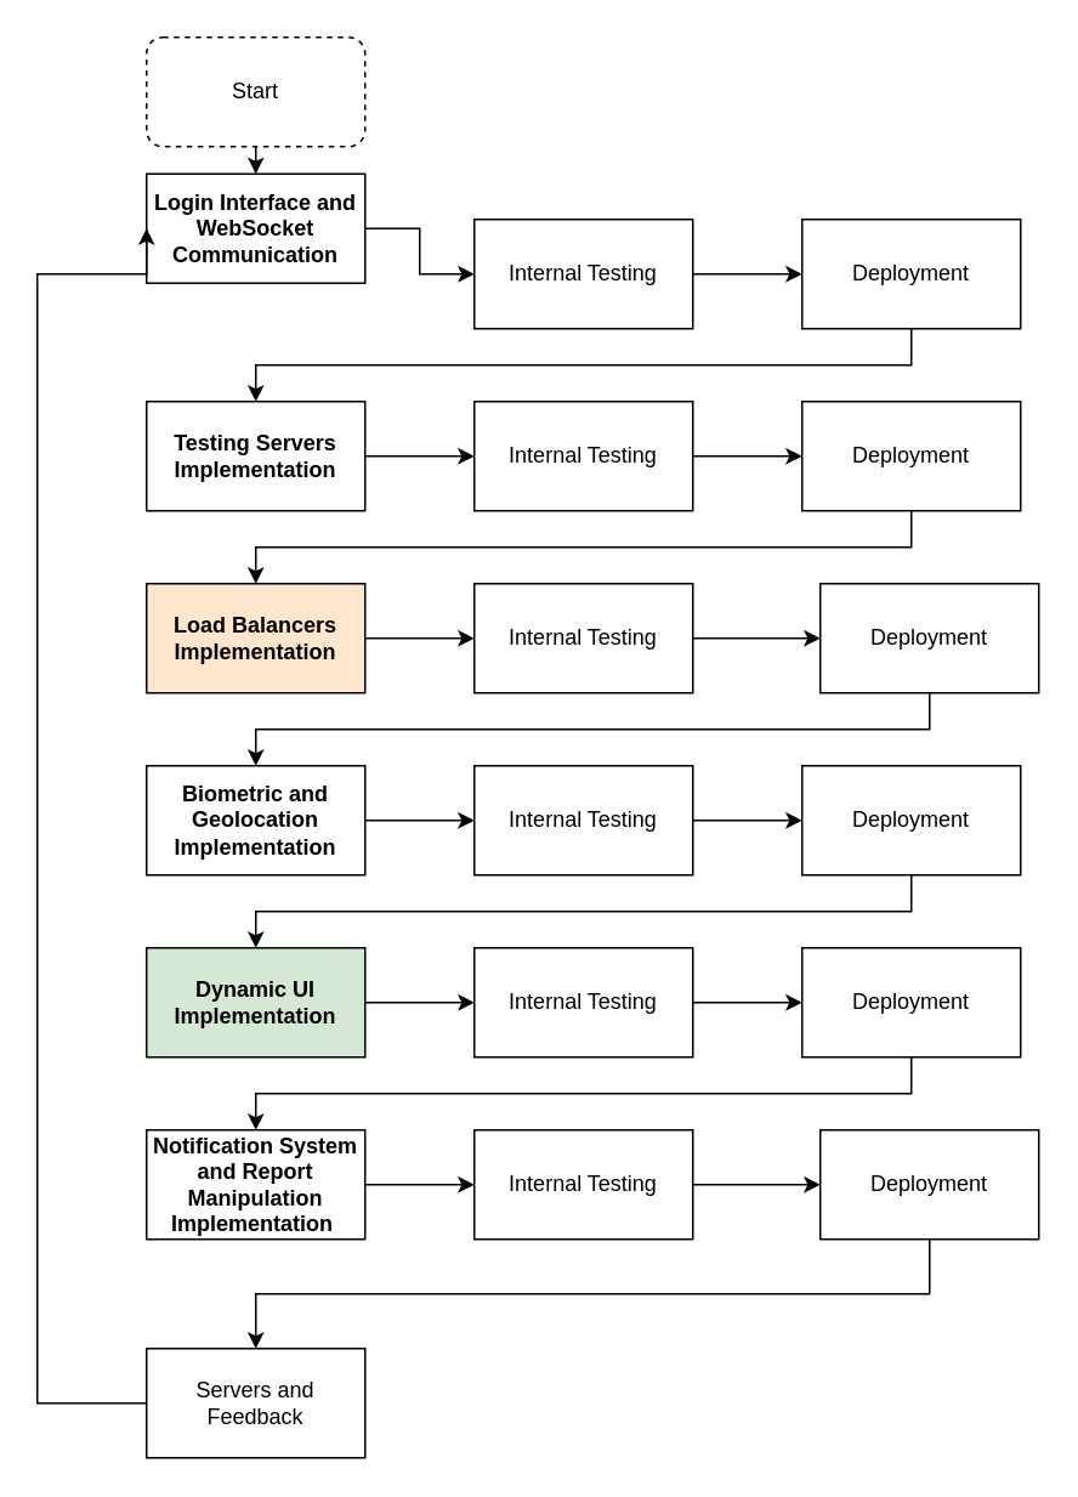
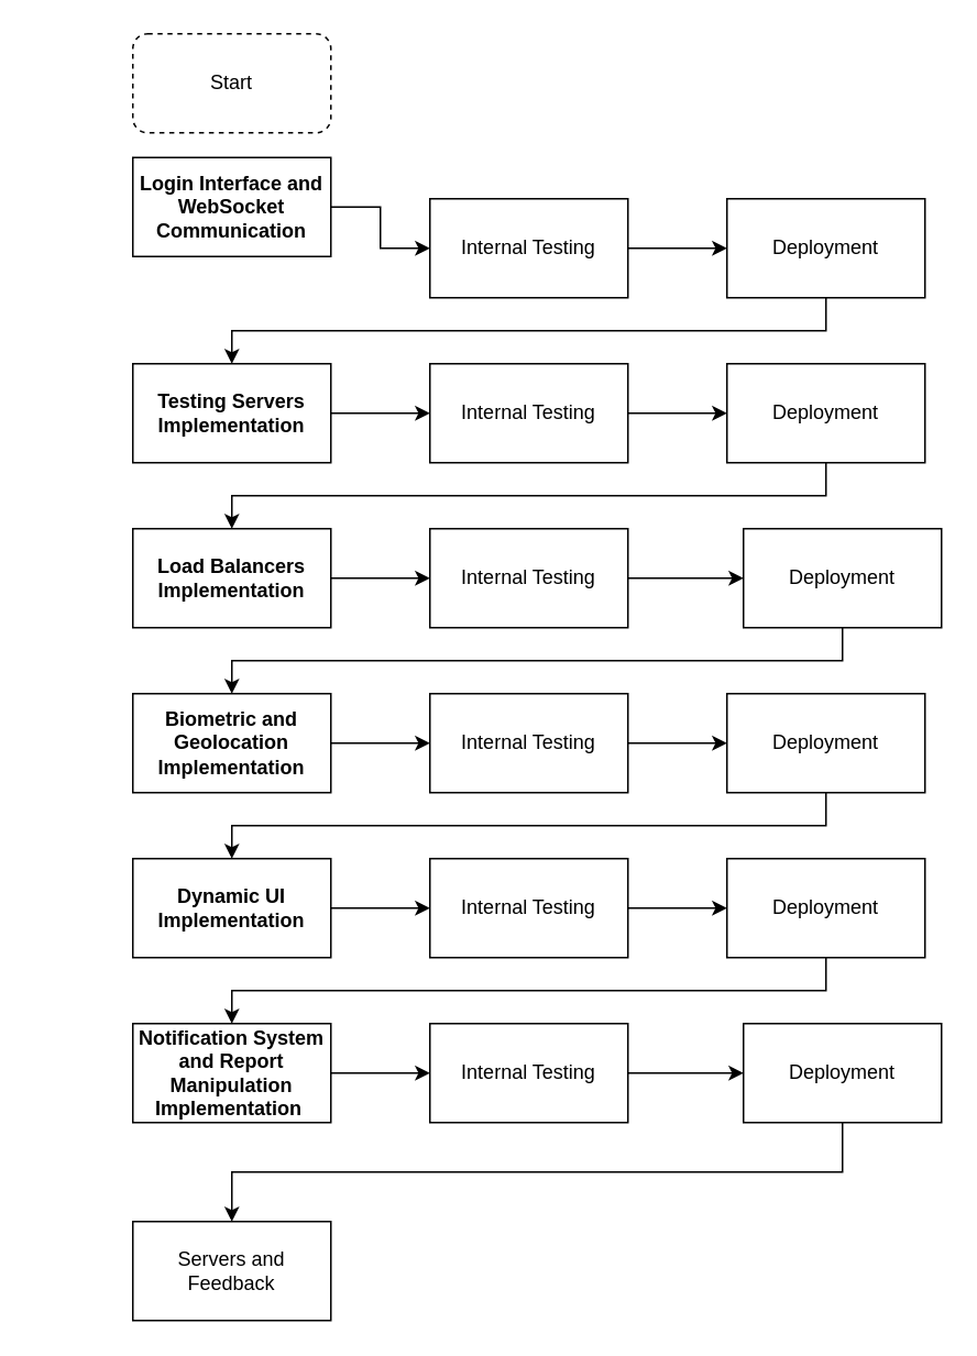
  <mxCell id="0" />
  <mxCell id="1" parent="0" />
- <mxCell id="2" style="edgeStyle=orthogonalEdgeStyle;rounded=0;orthogonalLoop=1;jettySize=auto;html=1;exitX=0.5;exitY=1;exitDx=0;exitDy=0;entryX=0.5;entryY=0;entryDx=0;entryDy=0;" edge="1" parent="1" source="3" target="5"><mxGeometry relative="1" as="geometry" /></mxCell>
  <mxCell id="3" value="Start" style="rounded=1;whiteSpace=wrap;html=1;dashed=1;" vertex="1" parent="1"><mxGeometry x="80" y="20" width="120" height="60" as="geometry" /></mxCell>
  <mxCell id="4" style="edgeStyle=orthogonalEdgeStyle;rounded=0;orthogonalLoop=1;jettySize=auto;html=1;exitX=1;exitY=0.5;exitDx=0;exitDy=0;entryX=0;entryY=0.5;entryDx=0;entryDy=0;" edge="1" parent="1" source="5" target="19"><mxGeometry relative="1" as="geometry" /></mxCell>
  <mxCell id="5" value="Login Interface and WebSocket Communication" style="rounded=0;whiteSpace=wrap;html=1;fontStyle=1" vertex="1" parent="1"><mxGeometry x="80" y="95" width="120" height="60" as="geometry" /></mxCell>
  <mxCell id="6" style="edgeStyle=orthogonalEdgeStyle;rounded=0;orthogonalLoop=1;jettySize=auto;html=1;exitX=1;exitY=0.5;exitDx=0;exitDy=0;entryX=0;entryY=0.5;entryDx=0;entryDy=0;" edge="1" parent="1" source="7" target="23"><mxGeometry relative="1" as="geometry" /></mxCell>
  <mxCell id="7" value="Testing Servers Implementation" style="rounded=0;whiteSpace=wrap;html=1;fontStyle=1" vertex="1" parent="1"><mxGeometry x="80" y="220" width="120" height="60" as="geometry" /></mxCell>
  <mxCell id="8" style="edgeStyle=orthogonalEdgeStyle;rounded=0;orthogonalLoop=1;jettySize=auto;html=1;exitX=1;exitY=0.5;exitDx=0;exitDy=0;entryX=0;entryY=0.5;entryDx=0;entryDy=0;" edge="1" parent="1" source="9" target="31"><mxGeometry relative="1" as="geometry" /></mxCell>
- <mxCell id="9" value="Load Balancers Implementation" style="rounded=0;whiteSpace=wrap;html=1;fontStyle=1;fillColor=#ffe6cc;" vertex="1" parent="1"><mxGeometry x="80" y="320" width="120" height="60" as="geometry" /></mxCell>
+ <mxCell id="9" value="Load Balancers Implementation" style="rounded=0;whiteSpace=wrap;html=1;fontStyle=1" vertex="1" parent="1"><mxGeometry x="80" y="320" width="120" height="60" as="geometry" /></mxCell>
  <mxCell id="10" style="edgeStyle=orthogonalEdgeStyle;rounded=0;orthogonalLoop=1;jettySize=auto;html=1;exitX=1;exitY=0.5;exitDx=0;exitDy=0;entryX=0;entryY=0.5;entryDx=0;entryDy=0;" edge="1" parent="1" source="11" target="29"><mxGeometry relative="1" as="geometry" /></mxCell>
  <mxCell id="11" value="Biometric and Geolocation Implementation" style="rounded=0;whiteSpace=wrap;html=1;fontStyle=1" vertex="1" parent="1"><mxGeometry x="80" y="420" width="120" height="60" as="geometry" /></mxCell>
  <mxCell id="12" style="edgeStyle=orthogonalEdgeStyle;rounded=0;orthogonalLoop=1;jettySize=auto;html=1;exitX=1;exitY=0.5;exitDx=0;exitDy=0;entryX=0;entryY=0.5;entryDx=0;entryDy=0;" edge="1" parent="1" source="13" target="27"><mxGeometry relative="1" as="geometry" /></mxCell>
- <mxCell id="13" value="Dynamic UI Implementation" style="rounded=0;whiteSpace=wrap;html=1;fontStyle=1;fillColor=#d5e8d4;" vertex="1" parent="1"><mxGeometry x="80" y="520" width="120" height="60" as="geometry" /></mxCell>
+ <mxCell id="13" value="Dynamic UI Implementation" style="rounded=0;whiteSpace=wrap;html=1;fontStyle=1" vertex="1" parent="1"><mxGeometry x="80" y="520" width="120" height="60" as="geometry" /></mxCell>
  <mxCell id="14" style="edgeStyle=orthogonalEdgeStyle;rounded=0;orthogonalLoop=1;jettySize=auto;html=1;exitX=1;exitY=0.5;exitDx=0;exitDy=0;" edge="1" parent="1" source="15" target="33"><mxGeometry relative="1" as="geometry" /></mxCell>
  <mxCell id="15" value="Notification System and Report Manipulation&lt;div&gt;Implementation&amp;nbsp;&lt;/div&gt;" style="rounded=0;whiteSpace=wrap;html=1;fontStyle=1" vertex="1" parent="1"><mxGeometry x="80" y="620" width="120" height="60" as="geometry" /></mxCell>
- <mxCell id="16" style="edgeStyle=orthogonalEdgeStyle;rounded=0;orthogonalLoop=1;jettySize=auto;html=1;entryX=0;entryY=0.5;entryDx=0;entryDy=0;exitX=0;exitY=0.5;exitDx=0;exitDy=0;" edge="1" parent="1" source="17" target="5"><mxGeometry relative="1" as="geometry"><mxPoint x="20" y="740" as="sourcePoint" /><mxPoint x="-40" y="150" as="targetPoint" /><Array as="points"><mxPoint x="20" y="770" /><mxPoint x="20" y="150" /></Array></mxGeometry></mxCell>
  <mxCell id="17" value="Servers and Feedback" style="rounded=0;whiteSpace=wrap;html=1;" vertex="1" parent="1"><mxGeometry x="80" y="740" width="120" height="60" as="geometry" /></mxCell>
  <mxCell id="18" style="edgeStyle=orthogonalEdgeStyle;rounded=0;orthogonalLoop=1;jettySize=auto;html=1;exitX=1;exitY=0.5;exitDx=0;exitDy=0;entryX=0;entryY=0.5;entryDx=0;entryDy=0;" edge="1" parent="1" source="19" target="21"><mxGeometry relative="1" as="geometry" /></mxCell>
  <mxCell id="19" value="Internal Testing" style="rounded=0;whiteSpace=wrap;html=1;" vertex="1" parent="1"><mxGeometry x="260" y="120" width="120" height="60" as="geometry" /></mxCell>
  <mxCell id="20" style="edgeStyle=orthogonalEdgeStyle;rounded=0;orthogonalLoop=1;jettySize=auto;html=1;exitX=0.5;exitY=1;exitDx=0;exitDy=0;entryX=0.5;entryY=0;entryDx=0;entryDy=0;" edge="1" parent="1" source="21" target="7"><mxGeometry relative="1" as="geometry" /></mxCell>
  <mxCell id="21" value="Deployment" style="rounded=0;whiteSpace=wrap;html=1;" vertex="1" parent="1"><mxGeometry x="440" y="120" width="120" height="60" as="geometry" /></mxCell>
  <mxCell id="22" style="edgeStyle=orthogonalEdgeStyle;rounded=0;orthogonalLoop=1;jettySize=auto;html=1;exitX=1;exitY=0.5;exitDx=0;exitDy=0;entryX=0;entryY=0.5;entryDx=0;entryDy=0;" edge="1" parent="1" source="23" target="25"><mxGeometry relative="1" as="geometry" /></mxCell>
  <mxCell id="23" value="Internal Testing" style="rounded=0;whiteSpace=wrap;html=1;" vertex="1" parent="1"><mxGeometry x="260" y="220" width="120" height="60" as="geometry" /></mxCell>
  <mxCell id="24" style="edgeStyle=orthogonalEdgeStyle;rounded=0;orthogonalLoop=1;jettySize=auto;html=1;exitX=0.5;exitY=1;exitDx=0;exitDy=0;entryX=0.5;entryY=0;entryDx=0;entryDy=0;" edge="1" parent="1" source="25" target="9"><mxGeometry relative="1" as="geometry" /></mxCell>
  <mxCell id="25" value="Deployment" style="rounded=0;whiteSpace=wrap;html=1;" vertex="1" parent="1"><mxGeometry x="440" y="220" width="120" height="60" as="geometry" /></mxCell>
  <mxCell id="26" style="edgeStyle=orthogonalEdgeStyle;rounded=0;orthogonalLoop=1;jettySize=auto;html=1;exitX=1;exitY=0.5;exitDx=0;exitDy=0;entryX=0;entryY=0.5;entryDx=0;entryDy=0;" edge="1" parent="1" source="27" target="37"><mxGeometry relative="1" as="geometry" /></mxCell>
  <mxCell id="27" value="Internal Testing" style="rounded=0;whiteSpace=wrap;html=1;" vertex="1" parent="1"><mxGeometry x="260" y="520" width="120" height="60" as="geometry" /></mxCell>
  <mxCell id="28" style="edgeStyle=orthogonalEdgeStyle;rounded=0;orthogonalLoop=1;jettySize=auto;html=1;entryX=0;entryY=0.5;entryDx=0;entryDy=0;" edge="1" parent="1" source="29" target="39"><mxGeometry relative="1" as="geometry" /></mxCell>
  <mxCell id="29" value="Internal Testing" style="rounded=0;whiteSpace=wrap;html=1;" vertex="1" parent="1"><mxGeometry x="260" y="420" width="120" height="60" as="geometry" /></mxCell>
  <mxCell id="30" style="edgeStyle=orthogonalEdgeStyle;rounded=0;orthogonalLoop=1;jettySize=auto;html=1;exitX=1;exitY=0.5;exitDx=0;exitDy=0;entryX=0;entryY=0.5;entryDx=0;entryDy=0;" edge="1" parent="1" source="31" target="41"><mxGeometry relative="1" as="geometry" /></mxCell>
  <mxCell id="31" value="Internal Testing" style="rounded=0;whiteSpace=wrap;html=1;" vertex="1" parent="1"><mxGeometry x="260" y="320" width="120" height="60" as="geometry" /></mxCell>
  <mxCell id="32" style="edgeStyle=orthogonalEdgeStyle;rounded=0;orthogonalLoop=1;jettySize=auto;html=1;exitX=1;exitY=0.5;exitDx=0;exitDy=0;entryX=0;entryY=0.5;entryDx=0;entryDy=0;" edge="1" parent="1" source="33" target="35"><mxGeometry relative="1" as="geometry" /></mxCell>
  <mxCell id="33" value="Internal Testing" style="rounded=0;whiteSpace=wrap;html=1;" vertex="1" parent="1"><mxGeometry x="260" y="620" width="120" height="60" as="geometry" /></mxCell>
  <mxCell id="34" style="edgeStyle=orthogonalEdgeStyle;rounded=0;orthogonalLoop=1;jettySize=auto;html=1;exitX=0.5;exitY=1;exitDx=0;exitDy=0;entryX=0.5;entryY=0;entryDx=0;entryDy=0;" edge="1" parent="1" source="35" target="17"><mxGeometry relative="1" as="geometry" /></mxCell>
  <mxCell id="35" value="Deployment" style="rounded=0;whiteSpace=wrap;html=1;" vertex="1" parent="1"><mxGeometry x="450" y="620" width="120" height="60" as="geometry" /></mxCell>
  <mxCell id="36" style="edgeStyle=orthogonalEdgeStyle;rounded=0;orthogonalLoop=1;jettySize=auto;html=1;exitX=0.5;exitY=1;exitDx=0;exitDy=0;entryX=0.5;entryY=0;entryDx=0;entryDy=0;" edge="1" parent="1" source="37" target="15"><mxGeometry relative="1" as="geometry" /></mxCell>
  <mxCell id="37" value="Deployment" style="rounded=0;whiteSpace=wrap;html=1;" vertex="1" parent="1"><mxGeometry x="440" y="520" width="120" height="60" as="geometry" /></mxCell>
  <mxCell id="38" style="edgeStyle=orthogonalEdgeStyle;rounded=0;orthogonalLoop=1;jettySize=auto;html=1;exitX=0.5;exitY=1;exitDx=0;exitDy=0;entryX=0.5;entryY=0;entryDx=0;entryDy=0;" edge="1" parent="1" source="39" target="13"><mxGeometry relative="1" as="geometry" /></mxCell>
  <mxCell id="39" value="Deployment" style="rounded=0;whiteSpace=wrap;html=1;" vertex="1" parent="1"><mxGeometry x="440" y="420" width="120" height="60" as="geometry" /></mxCell>
  <mxCell id="40" style="edgeStyle=orthogonalEdgeStyle;rounded=0;orthogonalLoop=1;jettySize=auto;html=1;exitX=0.5;exitY=1;exitDx=0;exitDy=0;entryX=0.5;entryY=0;entryDx=0;entryDy=0;" edge="1" parent="1" source="41" target="11"><mxGeometry relative="1" as="geometry" /></mxCell>
  <mxCell id="41" value="Deployment" style="rounded=0;whiteSpace=wrap;html=1;" vertex="1" parent="1"><mxGeometry x="450" y="320" width="120" height="60" as="geometry" /></mxCell>
